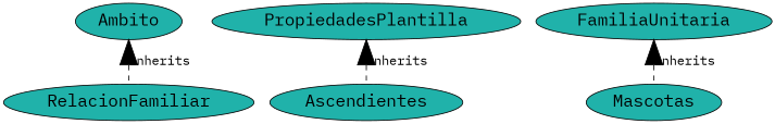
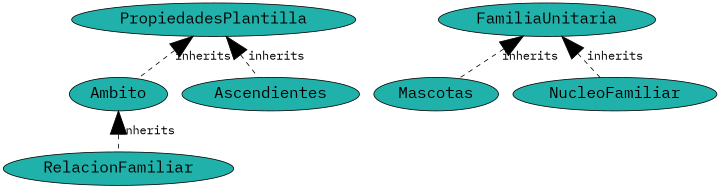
  graph {
    fontname="IBM Plex Mono"
    node [fillcolor=lightseagreen fontname="IBM Plex Mono" fontsize=20 shape=ellipse style=filled]
    edge [arrowhead=normal arrowsize=3 color=black dir=back fontcolor=black fontname="IBM Plex Mono" fontsize=15 style=dashed]
    n1 [label=Ambito]
    n2 [label=RelacionFamiliar]
    n3 [label=Ascendientes]
    n4 [label=FamiliaUnitaria]
    n5 [label=Mascotas]
+   n6 [label=NucleoFamiliar]
    n7 [label=PropiedadesPlantilla]
    n1 -- n2 [label=inherits]
    n4 -- n5 [label=inherits]
+   n4 -- n6 [label=inherits]
+   n7 -- n1 [label=inherits]
    n7 -- n3 [label=inherits]
  }
